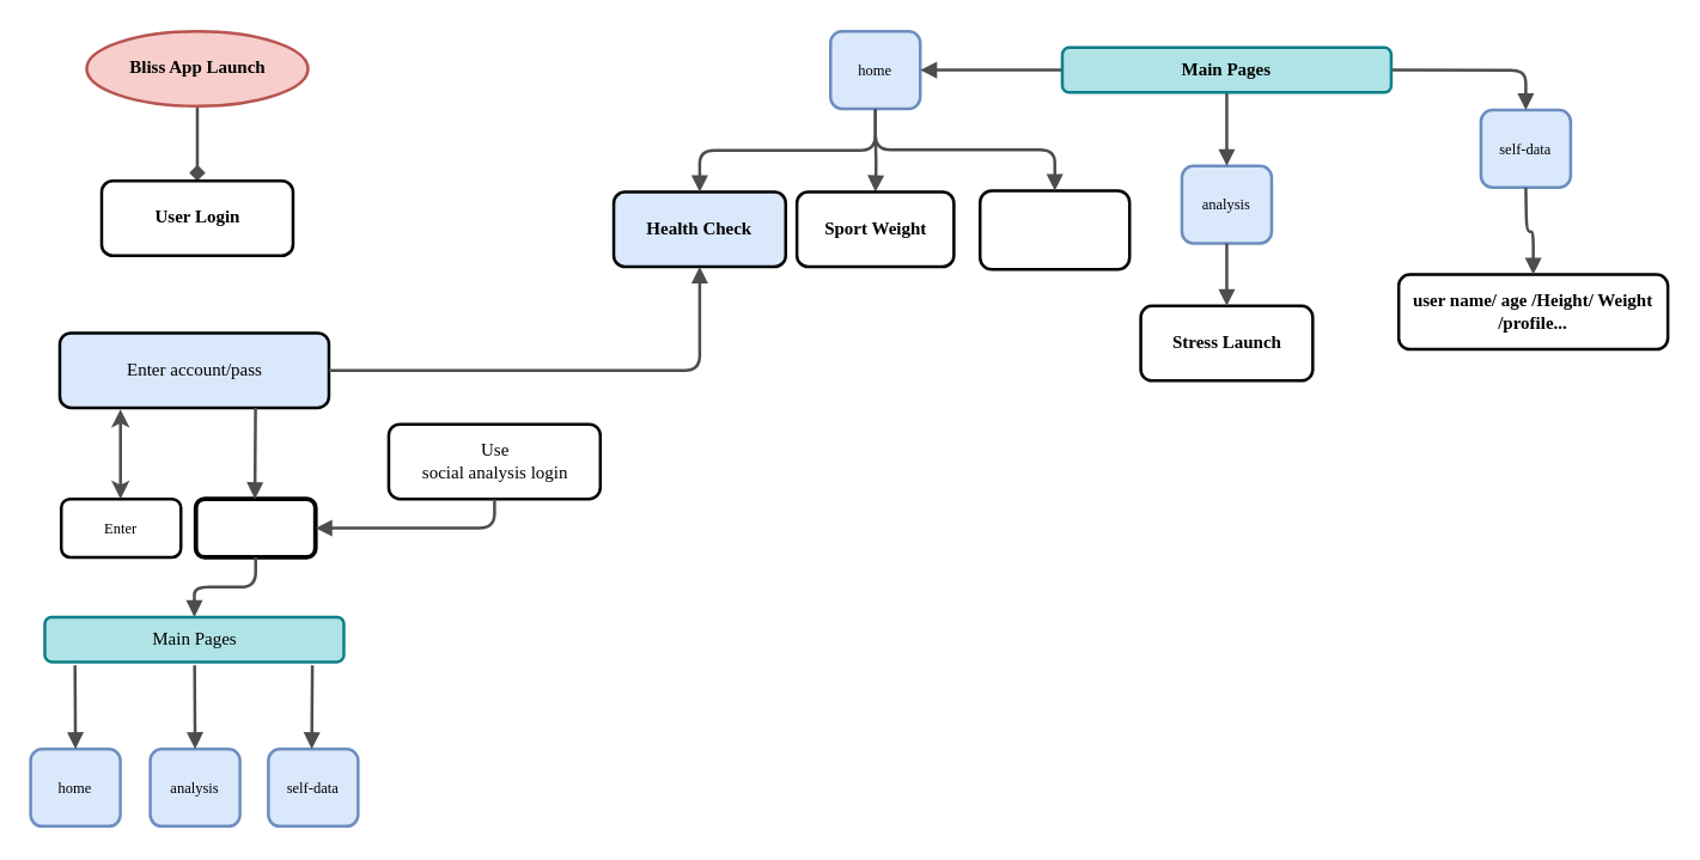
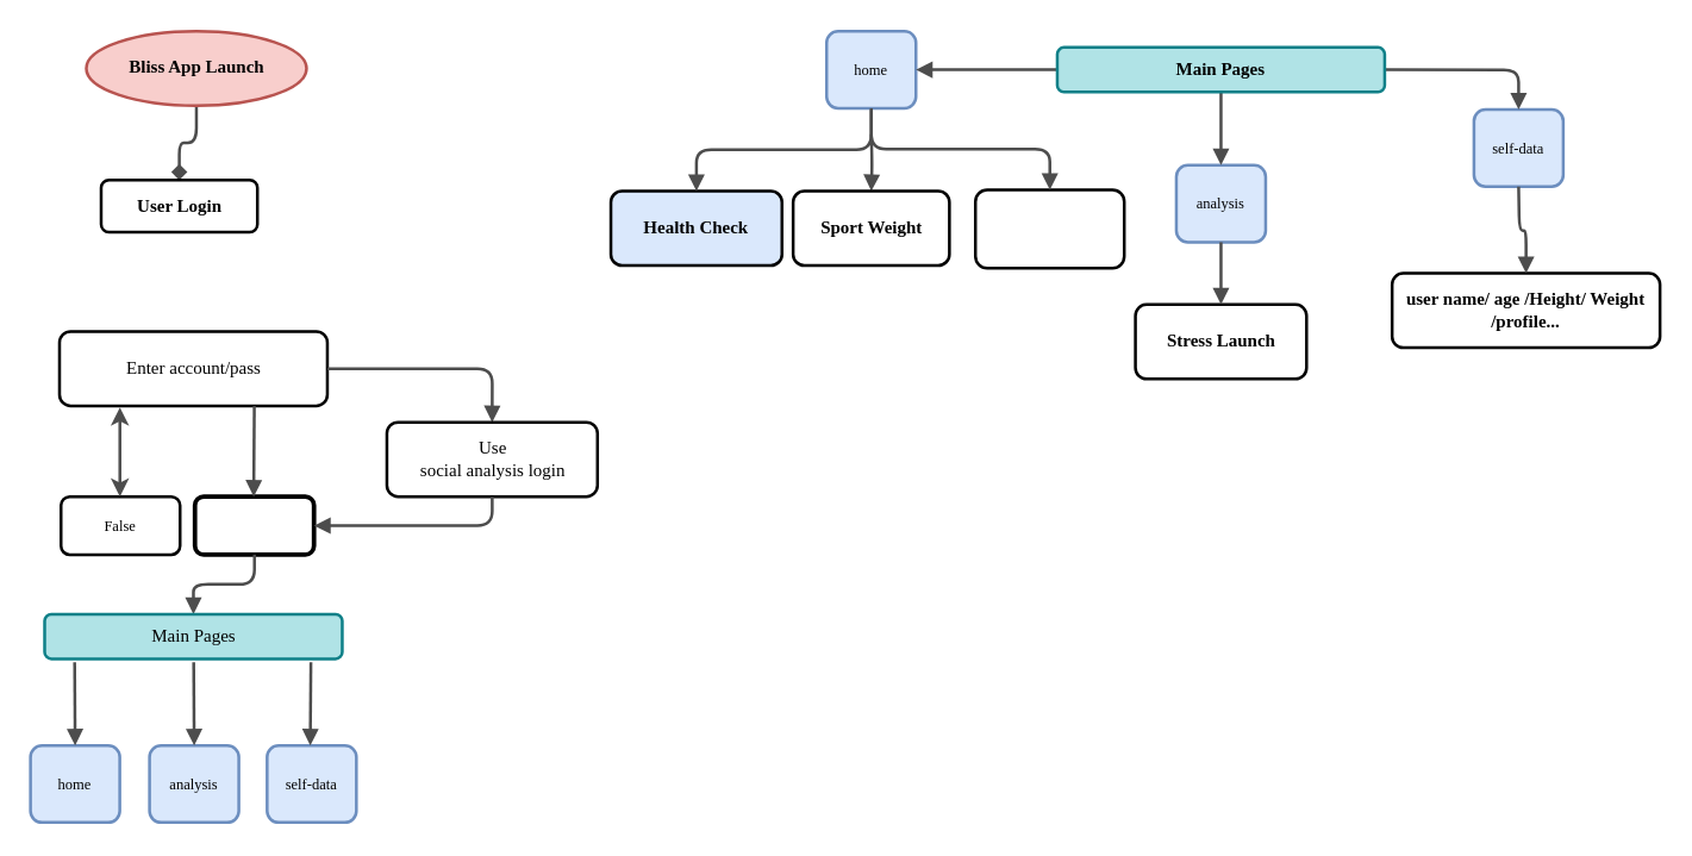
  <mxCell id="0" />
  <mxCell id="1" parent="0" />
  <mxCell id="2" value="" style="whiteSpace=wrap;html=1;rounded=1;shadow=0;comic=0;strokeWidth=2;fontFamily=Verdana;align=center;fontSize=10;" vertex="1" parent="1"><mxGeometry x="655" y="127.03" width="100" height="52.5" as="geometry" /></mxCell>
  <mxCell id="3" value="" style="whiteSpace=wrap;html=1;rounded=1;shadow=0;comic=0;strokeWidth=3;fontFamily=Verdana;align=center;fontSize=10;" parent="1" vertex="1"><mxGeometry x="130.5" y="333.13" width="80" height="39" as="geometry" /></mxCell>
  <mxCell id="4" value="analysis" style="whiteSpace=wrap;html=1;rounded=1;shadow=0;comic=0;strokeWidth=2;fontFamily=Verdana;align=center;fontSize=10;fillColor=#dae8fc;strokeColor=#6c8ebf;" parent="1" vertex="1"><mxGeometry x="100" y="500.38" width="60" height="51.75" as="geometry" /></mxCell>
  <mxCell id="5" value="" style="edgeStyle=orthogonalEdgeStyle;rounded=1;html=1;labelBackgroundColor=none;endArrow=block;endFill=1;strokeColor=#4D4D4D;strokeWidth=2;fontFamily=Verdana;fontSize=12;fontStyle=1;exitX=0.5;exitY=1;exitDx=0;exitDy=0;" parent="1" source="3" target="11" edge="1"><mxGeometry relative="1" as="geometry"><mxPoint x="209.5" y="362.13" as="sourcePoint" /></mxGeometry></mxCell>
  <mxCell id="6" value="" style="edgeStyle=orthogonalEdgeStyle;rounded=1;html=1;labelBackgroundColor=none;endArrow=diamond;endFill=1;strokeColor=#4D4D4D;strokeWidth=2;fontFamily=Verdana;fontSize=12;fontStyle=1;entryX=0.5;entryY=0;entryDx=0;entryDy=0;" parent="1" source="12" target="9" edge="1"><mxGeometry relative="1" as="geometry" /></mxCell>
  <mxCell id="7" value="" style="edgeStyle=orthogonalEdgeStyle;rounded=1;html=1;labelBackgroundColor=none;endArrow=block;endFill=1;strokeColor=#4D4D4D;strokeWidth=2;fontFamily=Verdana;fontSize=12;fontStyle=1" parent="1" target="14" edge="1"><mxGeometry relative="1" as="geometry"><mxPoint x="585" y="89.53" as="sourcePoint" /></mxGeometry></mxCell>
  <mxCell id="8" value="" style="edgeStyle=orthogonalEdgeStyle;rounded=1;html=1;labelBackgroundColor=none;endArrow=block;endFill=1;strokeColor=#4D4D4D;strokeWidth=2;fontFamily=Verdana;fontSize=10;entryX=0.5;entryY=0;entryDx=0;entryDy=0;exitX=0.5;exitY=1;exitDx=0;exitDy=0;" parent="1" source="28" target="2" edge="1"><mxGeometry relative="1" as="geometry"><mxPoint x="610" y="373.03" as="targetPoint" /></mxGeometry></mxCell>
- <mxCell id="9" value="User Login" style="whiteSpace=wrap;html=1;rounded=1;shadow=0;comic=0;strokeWidth=2;fontFamily=Verdana;align=center;fontSize=12;fontStyle=1" parent="1" vertex="1"><mxGeometry x="67.5" y="120.38" width="128" height="50" as="geometry" /></mxCell>
- <mxCell id="10" value="Enter account/pass" style="whiteSpace=wrap;html=1;rounded=1;shadow=0;comic=0;strokeWidth=2;fontFamily=Verdana;align=center;fontSize=12;fontStyle=0;fillColor=#dae8fc;" parent="1" vertex="1"><mxGeometry x="39.5" y="222.13" width="180" height="50" as="geometry" /></mxCell>
+ <mxCell id="9" value="User Login" style="whiteSpace=wrap;html=1;rounded=1;shadow=0;comic=0;strokeWidth=2;fontFamily=Verdana;align=center;fontSize=12;fontStyle=1" parent="1" vertex="1"><mxGeometry x="67.5" y="120.38" width="105" height="35" as="geometry" /></mxCell>
+ <mxCell id="10" value="Enter account/pass" style="whiteSpace=wrap;html=1;rounded=1;shadow=0;comic=0;strokeWidth=2;fontFamily=Verdana;align=center;fontSize=12;fontStyle=0" parent="1" vertex="1"><mxGeometry x="39.5" y="222.13" width="180" height="50" as="geometry" /></mxCell>
  <mxCell id="11" value="Main Pages" style="whiteSpace=wrap;html=1;rounded=1;shadow=0;comic=0;strokeWidth=2;fontFamily=Verdana;align=center;fontSize=12;fontStyle=0;fillColor=#b0e3e6;strokeColor=#0e8088;" parent="1" vertex="1"><mxGeometry x="29.5" y="412.13" width="200" height="30" as="geometry" /></mxCell>
  <mxCell id="12" value="Bliss App Launch" style="ellipse;whiteSpace=wrap;html=1;shadow=0;comic=0;strokeWidth=2;fontFamily=Verdana;align=center;fontSize=12;fontStyle=1;fillColor=#f8cecc;strokeColor=#b85450;" parent="1" vertex="1"><mxGeometry x="57.5" y="20.38" width="148" height="50" as="geometry" /></mxCell>
  <mxCell id="13" value="Health Check" style="whiteSpace=wrap;html=1;rounded=1;shadow=0;comic=0;strokeWidth=2;fontFamily=Verdana;align=center;fontSize=12;fontStyle=1;fillColor=#dae8fc;" parent="1" vertex="1"><mxGeometry x="410" y="127.78" width="115" height="50" as="geometry" /></mxCell>
  <mxCell id="14" value="Sport Weight" style="whiteSpace=wrap;html=1;rounded=1;shadow=0;comic=0;strokeWidth=2;fontFamily=Verdana;align=center;fontSize=12;fontStyle=1" parent="1" vertex="1"><mxGeometry x="532.5" y="127.78" width="105" height="50" as="geometry" /></mxCell>
  <mxCell id="15" value="" style="whiteSpace=wrap;html=1;rounded=1;shadow=0;comic=0;strokeWidth=2;fontFamily=Verdana;align=center;fontSize=10;" parent="1" vertex="1"><mxGeometry x="40.5" y="333.13" width="80" height="39" as="geometry" /></mxCell>
- <mxCell id="16" value="Enter" style="text;html=1;strokeColor=none;fillColor=none;align=center;verticalAlign=middle;whiteSpace=wrap;rounded=1;shadow=0;comic=0;fontFamily=Verdana;fontSize=10;" parent="1" vertex="1"><mxGeometry x="48" y="340.13" width="65" height="25" as="geometry" /></mxCell>
+ <mxCell id="16" value="False" style="text;html=1;strokeColor=none;fillColor=none;align=center;verticalAlign=middle;whiteSpace=wrap;rounded=1;shadow=0;comic=0;fontFamily=Verdana;fontSize=10;" parent="1" vertex="1"><mxGeometry x="48" y="340.13" width="65" height="25" as="geometry" /></mxCell>
  <mxCell id="17" value="" style="endArrow=classic;startArrow=classic;html=1;align=center;strokeColor=#4D4D4D;strokeWidth=2;" parent="1" edge="1"><mxGeometry width="50" height="50" relative="1" as="geometry"><mxPoint x="80.08" y="333.13" as="sourcePoint" /><mxPoint x="80.08" y="273.13" as="targetPoint" /></mxGeometry></mxCell>
- <mxCell id="18" value="" style="edgeStyle=orthogonalEdgeStyle;rounded=1;html=1;labelBackgroundColor=none;endArrow=block;endFill=1;strokeColor=#4D4D4D;strokeWidth=2;fontFamily=Verdana;fontSize=12;fontStyle=1;exitX=1;exitY=0.5;exitDx=0;exitDy=0;" edge="1" parent="1" source="10" target="13"><mxGeometry relative="1" as="geometry"><mxPoint x="233" y="247.13" as="sourcePoint" /></mxGeometry></mxCell>
+ <mxCell id="18" value="" style="edgeStyle=orthogonalEdgeStyle;rounded=1;html=1;labelBackgroundColor=none;endArrow=block;endFill=1;strokeColor=#4D4D4D;strokeWidth=2;fontFamily=Verdana;fontSize=12;fontStyle=1;exitX=1;exitY=0.5;exitDx=0;exitDy=0;entryX=0.5;entryY=0;entryDx=0;entryDy=0;" edge="1" parent="1" source="10" target="19"><mxGeometry relative="1" as="geometry"><mxPoint x="233" y="247.13" as="sourcePoint" /></mxGeometry></mxCell>
  <mxCell id="19" value="Use &lt;br&gt;social analysis login" style="whiteSpace=wrap;html=1;rounded=1;shadow=0;comic=0;strokeWidth=2;fontFamily=Verdana;align=center;fontSize=12;fontStyle=0" vertex="1" parent="1"><mxGeometry x="259.5" y="283.13" width="141.5" height="50" as="geometry" /></mxCell>
  <mxCell id="20" value="" style="edgeStyle=orthogonalEdgeStyle;rounded=1;html=1;labelBackgroundColor=none;endArrow=block;endFill=1;strokeColor=#4D4D4D;strokeWidth=2;fontFamily=Verdana;fontSize=12;fontStyle=1;entryX=1;entryY=0.5;entryDx=0;entryDy=0;exitX=0.5;exitY=1;exitDx=0;exitDy=0;" edge="1" parent="1" source="19" target="3"><mxGeometry relative="1" as="geometry"><mxPoint x="259.5" y="352.13" as="targetPoint" /><mxPoint x="331" y="343" as="sourcePoint" /><Array as="points"><mxPoint x="330" y="353" /></Array></mxGeometry></mxCell>
  <mxCell id="21" value="home" style="whiteSpace=wrap;html=1;rounded=1;shadow=0;comic=0;strokeWidth=2;fontFamily=Verdana;align=center;fontSize=10;fillColor=#dae8fc;strokeColor=#6c8ebf;verticalAlign=middle;" vertex="1" parent="1"><mxGeometry x="20" y="500.38" width="60" height="51.75" as="geometry" /></mxCell>
  <mxCell id="22" value="" style="edgeStyle=elbowEdgeStyle;rounded=1;html=1;labelBackgroundColor=none;endArrow=block;endFill=1;strokeColor=#4D4D4D;strokeWidth=2;fontFamily=Verdana;fontSize=10;verticalAlign=middle;align=center;" edge="1" parent="1"><mxGeometry relative="1" as="geometry"><mxPoint x="49.667" y="444.38" as="sourcePoint" /><mxPoint x="49.667" y="500.38" as="targetPoint" /></mxGeometry></mxCell>
  <mxCell id="23" value="self-data" style="whiteSpace=wrap;html=1;rounded=1;shadow=0;comic=0;strokeWidth=2;fontFamily=Verdana;align=center;fontSize=10;fillColor=#dae8fc;strokeColor=#6c8ebf;verticalAlign=middle;" vertex="1" parent="1"><mxGeometry x="179" y="500.38" width="60" height="51.75" as="geometry" /></mxCell>
  <mxCell id="24" value="" style="edgeStyle=elbowEdgeStyle;rounded=1;html=1;labelBackgroundColor=none;endArrow=block;endFill=1;strokeColor=#4D4D4D;strokeWidth=2;fontFamily=Verdana;fontSize=10;verticalAlign=middle;align=center;" edge="1" parent="1"><mxGeometry relative="1" as="geometry"><mxPoint x="129.667" y="444.38" as="sourcePoint" /><mxPoint x="129.667" y="500.38" as="targetPoint" /></mxGeometry></mxCell>
  <mxCell id="25" value="" style="edgeStyle=elbowEdgeStyle;rounded=1;html=1;labelBackgroundColor=none;endArrow=block;endFill=1;strokeColor=#4D4D4D;strokeWidth=2;fontFamily=Verdana;fontSize=10;verticalAlign=middle;align=center;" edge="1" parent="1"><mxGeometry relative="1" as="geometry"><mxPoint x="208.417" y="444.38" as="sourcePoint" /><mxPoint x="208.417" y="500.38" as="targetPoint" /></mxGeometry></mxCell>
  <mxCell id="26" value="" style="edgeStyle=elbowEdgeStyle;rounded=1;html=1;labelBackgroundColor=none;endArrow=block;endFill=1;strokeColor=#4D4D4D;strokeWidth=2;fontFamily=Verdana;fontSize=12;fontStyle=1;entryX=0.5;entryY=0;entryDx=0;entryDy=0;" edge="1" parent="1" target="3"><mxGeometry relative="1" as="geometry"><mxPoint x="170.409" y="272.13" as="sourcePoint" /><mxPoint x="170.409" y="323.88" as="targetPoint" /></mxGeometry></mxCell>
  <mxCell id="27" value="analysis" style="whiteSpace=wrap;html=1;rounded=1;shadow=0;comic=0;strokeWidth=2;fontFamily=Verdana;align=center;fontSize=10;fillColor=#dae8fc;strokeColor=#6c8ebf;" vertex="1" parent="1"><mxGeometry x="790" y="110.38" width="60" height="51.75" as="geometry" /></mxCell>
  <mxCell id="28" value="home" style="whiteSpace=wrap;html=1;rounded=1;shadow=0;comic=0;strokeWidth=2;fontFamily=Verdana;align=center;fontSize=10;fillColor=#dae8fc;strokeColor=#6c8ebf;verticalAlign=middle;" vertex="1" parent="1"><mxGeometry x="555" y="20.38" width="60" height="51.75" as="geometry" /></mxCell>
  <mxCell id="29" value="self-data" style="whiteSpace=wrap;html=1;rounded=1;shadow=0;comic=0;strokeWidth=2;fontFamily=Verdana;align=center;fontSize=10;fillColor=#dae8fc;strokeColor=#6c8ebf;verticalAlign=middle;" vertex="1" parent="1"><mxGeometry x="990" y="73" width="60" height="51.75" as="geometry" /></mxCell>
  <mxCell id="30" value="" style="edgeStyle=orthogonalEdgeStyle;rounded=1;html=1;labelBackgroundColor=none;endArrow=block;endFill=1;strokeColor=#4D4D4D;strokeWidth=2;fontFamily=Verdana;fontSize=12;fontStyle=1;exitX=0.5;exitY=1;exitDx=0;exitDy=0;" edge="1" parent="1" source="28" target="13"><mxGeometry relative="1" as="geometry"><mxPoint x="572.5" y="110.16" as="sourcePoint" /><mxPoint x="660" y="195.41" as="targetPoint" /></mxGeometry></mxCell>
  <mxCell id="31" value="Stress Launch" style="whiteSpace=wrap;html=1;rounded=1;shadow=0;comic=0;strokeWidth=2;fontFamily=Verdana;align=center;fontSize=12;fontStyle=1" vertex="1" parent="1"><mxGeometry x="762.5" y="204.03" width="115" height="50" as="geometry" /></mxCell>
  <mxCell id="32" value="" style="edgeStyle=orthogonalEdgeStyle;rounded=1;html=1;labelBackgroundColor=none;endArrow=block;endFill=1;strokeColor=#4D4D4D;strokeWidth=2;fontFamily=Verdana;fontSize=12;fontStyle=1;exitX=0.5;exitY=1;exitDx=0;exitDy=0;" edge="1" parent="1" target="31" source="27"><mxGeometry relative="1" as="geometry"><mxPoint x="820" y="165.78" as="sourcePoint" /><mxPoint x="1105" y="308.16" as="targetPoint" /></mxGeometry></mxCell>
  <mxCell id="33" value="" style="edgeStyle=orthogonalEdgeStyle;rounded=1;html=1;labelBackgroundColor=none;endArrow=block;endFill=1;strokeColor=#4D4D4D;strokeWidth=2;fontFamily=Verdana;fontSize=12;fontStyle=1;exitX=0.5;exitY=1;exitDx=0;exitDy=0;entryX=0.5;entryY=0;entryDx=0;entryDy=0;" edge="1" parent="1" source="36" target="27"><mxGeometry relative="1" as="geometry"><mxPoint x="909.5" y="54.75" as="sourcePoint" /><mxPoint x="909.5" y="93" as="targetPoint" /></mxGeometry></mxCell>
  <mxCell id="34" value="" style="edgeStyle=orthogonalEdgeStyle;rounded=1;html=1;labelBackgroundColor=none;endArrow=block;endFill=1;strokeColor=#4D4D4D;strokeWidth=2;fontFamily=Verdana;fontSize=10;exitX=1;exitY=0.5;exitDx=0;exitDy=0;" edge="1" parent="1" source="36" target="29"><mxGeometry relative="1" as="geometry"><mxPoint x="950" y="53" as="sourcePoint" /><mxPoint x="1070" y="92" as="targetPoint" /><Array as="points"><mxPoint x="1020" y="46" /></Array></mxGeometry></mxCell>
  <mxCell id="35" value="" style="edgeStyle=orthogonalEdgeStyle;rounded=1;html=1;labelBackgroundColor=none;endArrow=block;endFill=1;strokeColor=#4D4D4D;strokeWidth=2;fontFamily=Verdana;fontSize=12;fontStyle=1;exitX=0;exitY=0.5;exitDx=0;exitDy=0;entryX=1;entryY=0.5;entryDx=0;entryDy=0;" edge="1" parent="1" source="36" target="28"><mxGeometry relative="1" as="geometry"><mxPoint x="755" y="-7" as="sourcePoint" /><mxPoint x="637.5" y="39.5" as="targetPoint" /></mxGeometry></mxCell>
  <mxCell id="36" value="Main Pages" style="whiteSpace=wrap;html=1;rounded=1;shadow=0;comic=0;strokeWidth=2;fontFamily=Verdana;align=center;fontSize=12;fontStyle=1;fillColor=#b0e3e6;strokeColor=#0e8088;" vertex="1" parent="1"><mxGeometry x="710" y="31.25" width="220" height="30" as="geometry" /></mxCell>
  <mxCell id="37" value="user name/ age /Height/ Weight /profile..." style="whiteSpace=wrap;html=1;rounded=1;shadow=0;comic=0;strokeWidth=2;fontFamily=Verdana;align=center;fontSize=12;fontStyle=1" vertex="1" parent="1"><mxGeometry x="935" y="183" width="180" height="50" as="geometry" /></mxCell>
  <mxCell id="38" value="" style="edgeStyle=orthogonalEdgeStyle;rounded=1;html=1;labelBackgroundColor=none;endArrow=block;endFill=1;strokeColor=#4D4D4D;strokeWidth=2;fontFamily=Verdana;fontSize=12;fontStyle=1;exitX=0.5;exitY=1;exitDx=0;exitDy=0;" edge="1" parent="1" target="37"><mxGeometry relative="1" as="geometry"><mxPoint x="1020" y="124.75" as="sourcePoint" /><mxPoint x="1305" y="267.13" as="targetPoint" /></mxGeometry></mxCell>
